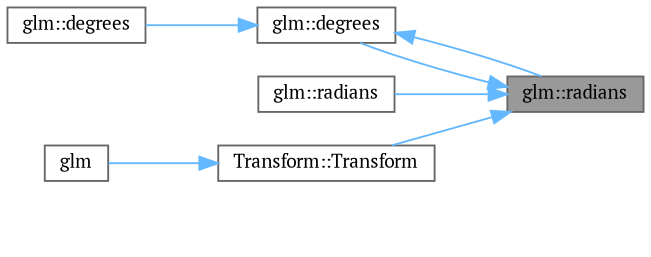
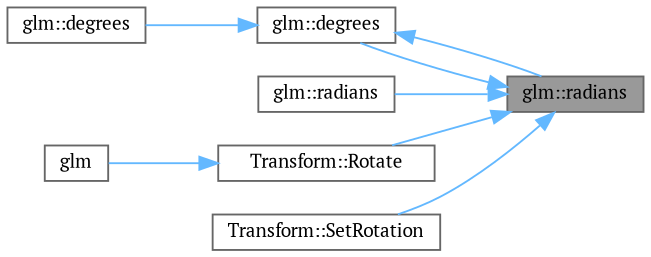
  digraph {
    fontname="PT Serif"
    rankdir=RL
    node [color=grey40 fillcolor=white fontname="PT Serif" fontsize=10 shape=box style=filled]
    edge [color=steelblue1 dir=back fontname="PT Serif" fontsize=10 labelfontname=Helvetica labelfontsize=10 style=solid]
    n1 [color=gray40 fillcolor=grey60 fontcolor=black height=0.2 label="glm::radians" width=0.4]
    n2 [height=0.2 label="glm::degrees" width=0.4]
    n3 [height=0.2 label="glm::radians" width=0.4]
-   n4 [height=0.2 label="Transform::Transform" width=0.4]
+   n4 [height=0.2 label="Transform::Rotate" width=0.4]
+   n5 [height=0.2 label="Transform::SetRotation" width=0.4]
    n6 [height=0.2 label="glm::degrees" width=0.4]
    n7 [height=0.2 label=glm width=0.4]
    n1 -> n2
    n1 -> n3
    n1 -> n4
+   n1 -> n5
    n2 -> n1
    n2 -> n6
    n4 -> n7
  }
